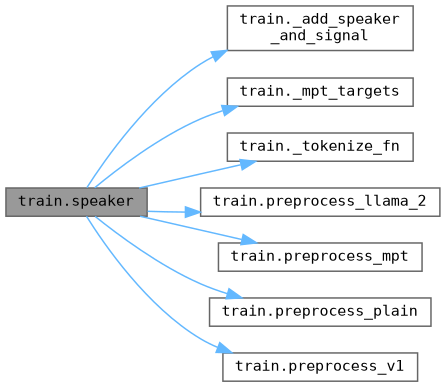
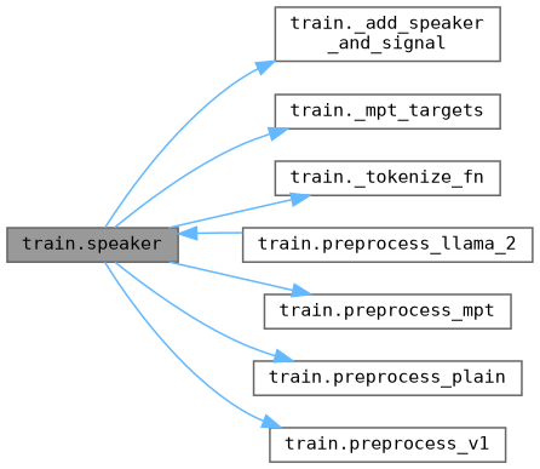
  digraph {
    fontname="DejaVu Sans Mono"
    rankdir=LR
    node [color=grey40 fillcolor=white fontname="DejaVu Sans Mono" fontsize=10 shape=box style=filled]
    edge [color=steelblue1 fontname="DejaVu Sans Mono" fontsize=10 labelfontname=Helvetica labelfontsize=10 style=solid]
    n1 [color=gray40 fillcolor=grey60 fontcolor=black height=0.2 label="train.speaker" width=0.4]
    n2 [height=0.2 label="train._add_speaker\l_and_signal" width=0.4]
    n3 [height=0.2 label="train._mpt_targets" width=0.4]
    n4 [height=0.2 label="train._tokenize_fn" width=0.4]
    n5 [height=0.2 label="train.preprocess_llama_2" width=0.4]
    n6 [height=0.2 label="train.preprocess_mpt" width=0.4]
    n7 [height=0.2 label="train.preprocess_plain" width=0.4]
    n8 [height=0.2 label="train.preprocess_v1" width=0.4]
    n1 -> n2
    n1 -> n3
    n1 -> n4
-   n1 -> n5
+   n5 -> n1
    n1 -> n6
    n1 -> n7
    n1 -> n8
  }
